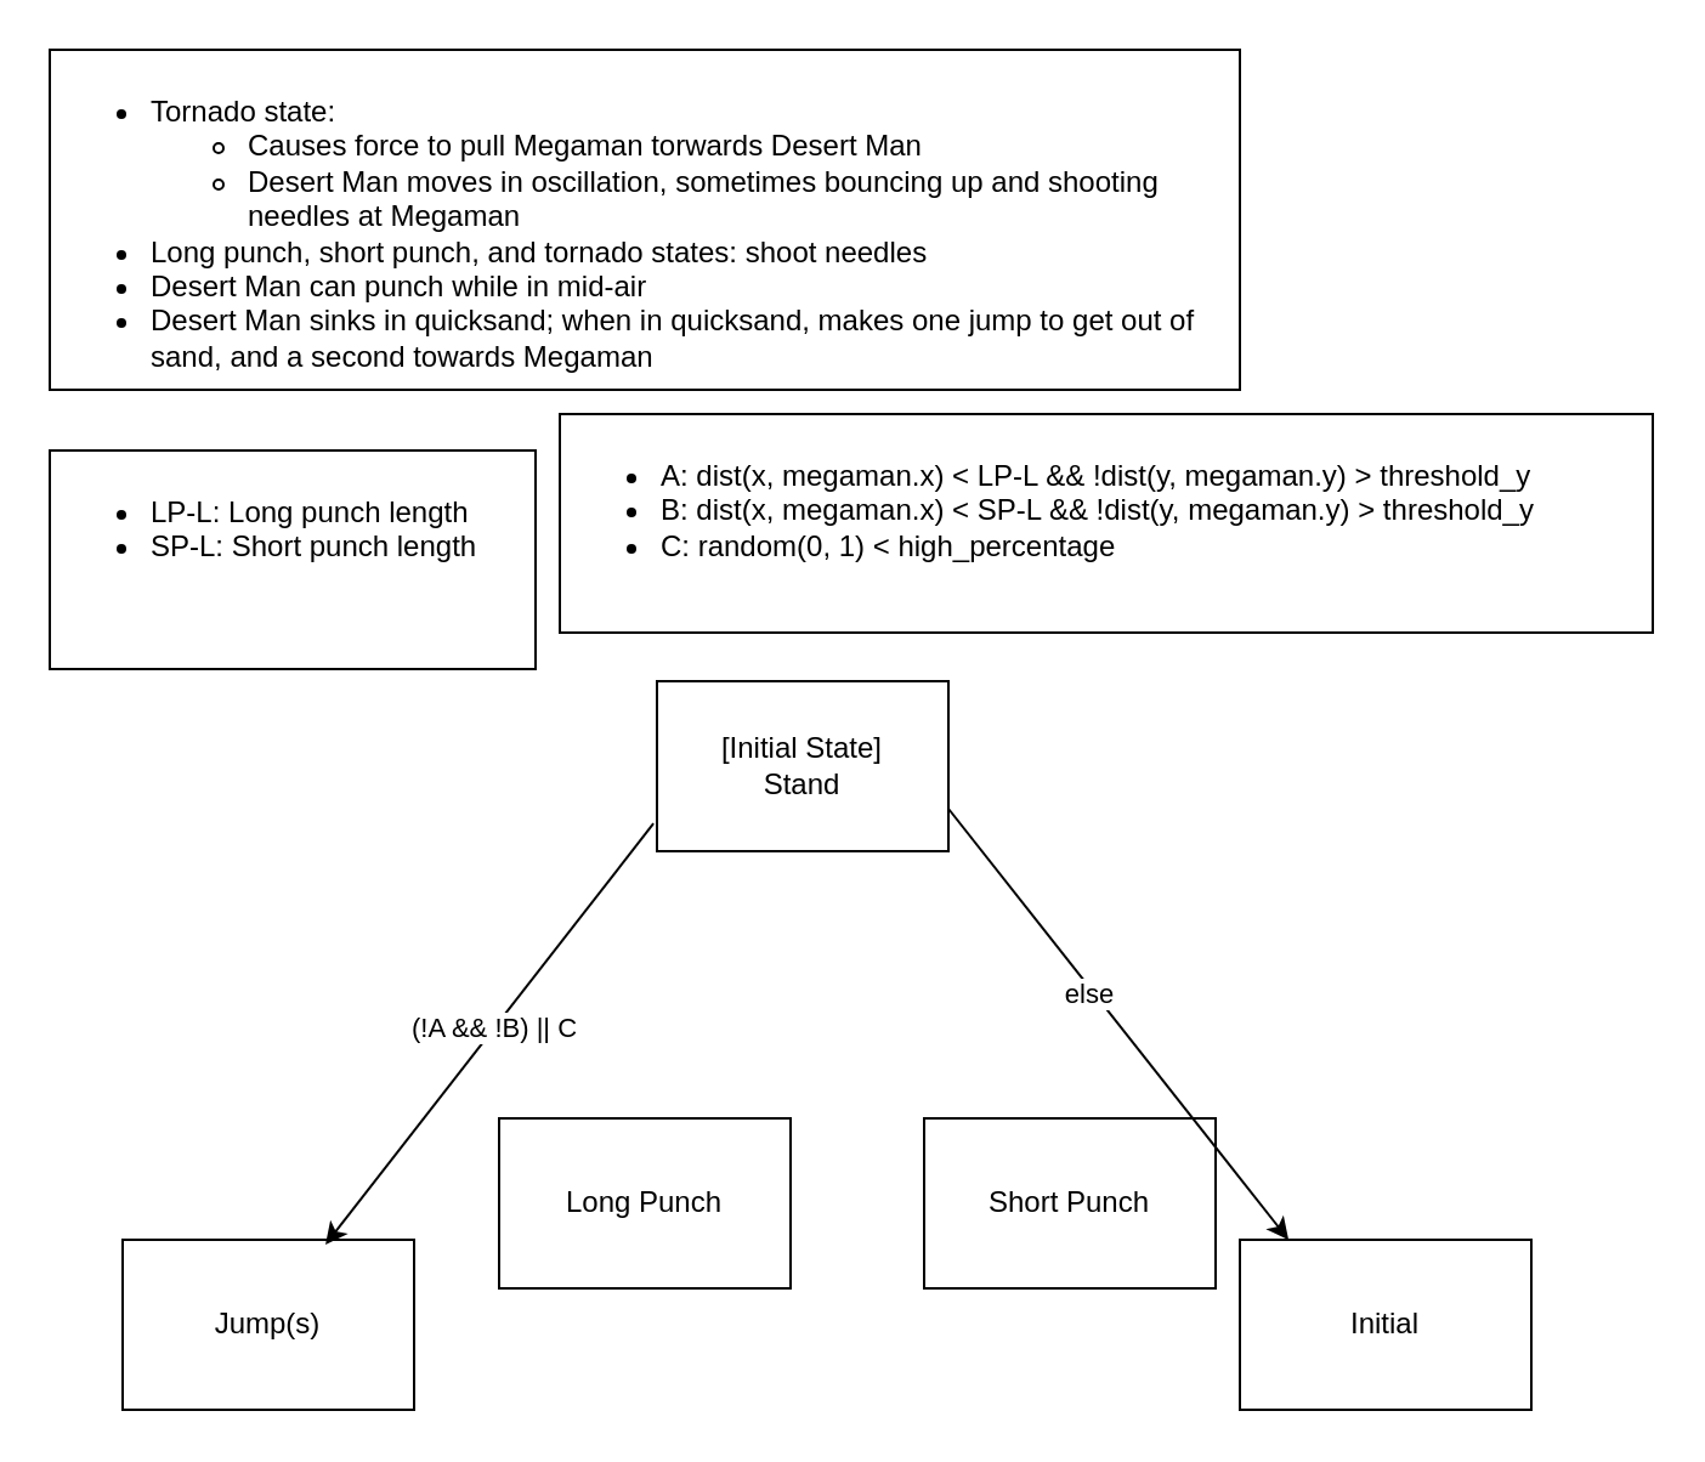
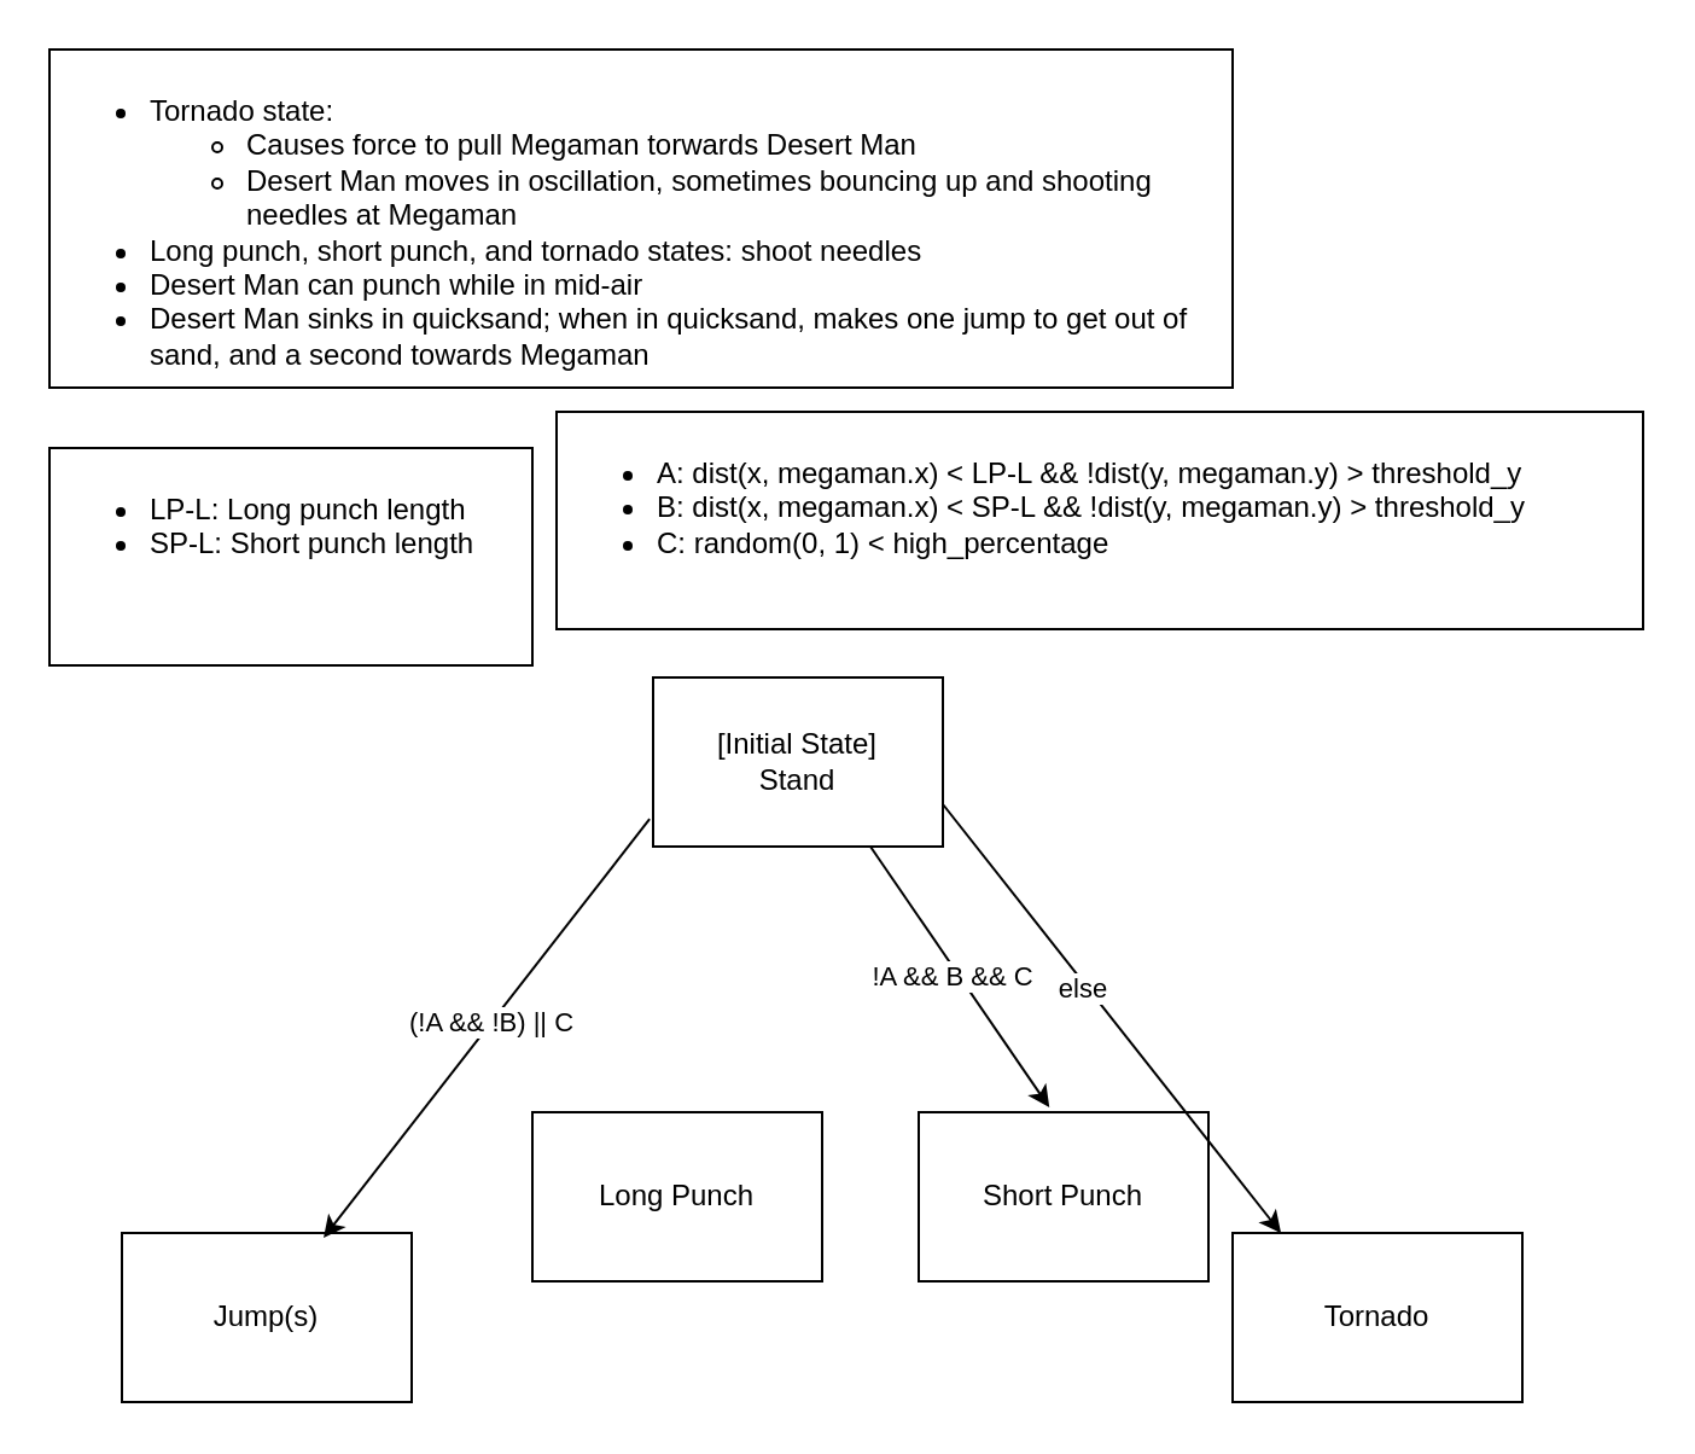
  <mxCell id="0" />
  <mxCell id="1" parent="0" />
  <mxCell id="2" value="&lt;div&gt;[Initial State]&lt;/div&gt;&lt;div&gt;Stand&lt;/div&gt;" style="text;html=1;align=center;verticalAlign=middle;whiteSpace=wrap;rounded=0;fillColor=none;strokeColor=default;" vertex="1" parent="1"><mxGeometry x="270" y="280" width="120" height="70" as="geometry" /></mxCell>
  <mxCell id="3" value="Jump(s)" style="text;html=1;align=center;verticalAlign=middle;whiteSpace=wrap;rounded=0;fillColor=none;strokeColor=default;" vertex="1" parent="1"><mxGeometry x="50" y="510" width="120" height="70" as="geometry" /></mxCell>
- <mxCell id="4" value="Long Punch" style="text;html=1;align=center;verticalAlign=middle;whiteSpace=wrap;rounded=0;fillColor=none;strokeColor=default;" vertex="1" parent="1"><mxGeometry x="205" y="460" width="120" height="70" as="geometry" /></mxCell>
- <mxCell id="5" value="Initial" style="text;html=1;align=center;verticalAlign=middle;whiteSpace=wrap;rounded=0;fillColor=none;strokeColor=default;" vertex="1" parent="1"><mxGeometry x="510" y="510" width="120" height="70" as="geometry" /></mxCell>
+ <mxCell id="4" value="Long Punch" style="text;html=1;align=center;verticalAlign=middle;whiteSpace=wrap;rounded=0;fillColor=none;strokeColor=default;" vertex="1" parent="1"><mxGeometry x="220" y="460" width="120" height="70" as="geometry" /></mxCell>
+ <mxCell id="5" value="Tornado" style="text;html=1;align=center;verticalAlign=middle;whiteSpace=wrap;rounded=0;fillColor=none;strokeColor=default;" vertex="1" parent="1"><mxGeometry x="510" y="510" width="120" height="70" as="geometry" /></mxCell>
  <mxCell id="6" value="Short Punch" style="text;html=1;align=center;verticalAlign=middle;whiteSpace=wrap;rounded=0;fillColor=none;strokeColor=default;" vertex="1" parent="1"><mxGeometry x="380" y="460" width="120" height="70" as="geometry" /></mxCell>
  <mxCell id="7" value="&lt;ul&gt;&lt;li&gt;A: dist(x, megaman.x) &amp;lt; LP-L &amp;amp;&amp;amp; !dist(y, megaman.y) &amp;gt; threshold_y&lt;/li&gt;&lt;li&gt;B: dist(x, megaman.x) &amp;lt; SP-L &amp;amp;&amp;amp; !dist(y, megaman.y) &amp;gt; threshold_y&lt;/li&gt;&lt;li&gt;C: random(0, 1) &amp;lt; high_percentage&lt;/li&gt;&lt;/ul&gt;" style="text;html=1;align=left;verticalAlign=top;whiteSpace=wrap;rounded=0;fillColor=none;strokeColor=default;" vertex="1" parent="1"><mxGeometry x="230" y="170" width="450" height="90" as="geometry" /></mxCell>
  <mxCell id="8" value="&lt;ul&gt;&lt;li&gt;LP-L: Long punch length&lt;/li&gt;&lt;li&gt;SP-L: Short punch length&lt;/li&gt;&lt;/ul&gt;" style="text;html=1;align=left;verticalAlign=top;whiteSpace=wrap;rounded=0;fillColor=none;strokeColor=default;" vertex="1" parent="1"><mxGeometry x="20" y="185" width="200" height="90" as="geometry" /></mxCell>
  <mxCell id="9" value="" style="endArrow=classic;html=1;rounded=0;exitX=-0.012;exitY=0.837;exitDx=0;exitDy=0;entryX=0.696;entryY=0.028;entryDx=0;entryDy=0;exitPerimeter=0;entryPerimeter=0;" edge="1" parent="1" source="2" target="3"><mxGeometry width="50" height="50" relative="1" as="geometry"><mxPoint x="218" y="350" as="sourcePoint" /><mxPoint x="133" y="410" as="targetPoint" /></mxGeometry></mxCell>
  <mxCell id="10" value="(!A &amp;amp;&amp;amp; !B) || C" style="edgeLabel;html=1;align=center;verticalAlign=middle;resizable=0;points=[];" vertex="1" connectable="0" parent="9"><mxGeometry x="-0.024" y="-1" relative="1" as="geometry"><mxPoint as="offset" /></mxGeometry></mxCell>
+ <mxCell id="11" value="" style="endArrow=classic;html=1;rounded=0;exitX=0.75;exitY=1;exitDx=0;exitDy=0;entryX=0.451;entryY=-0.028;entryDx=0;entryDy=0;entryPerimeter=0;" edge="1" parent="1" source="2" target="6"><mxGeometry width="50" height="50" relative="1" as="geometry"><mxPoint x="430" y="360" as="sourcePoint" /><mxPoint x="380" y="410" as="targetPoint" /></mxGeometry></mxCell>
+ <mxCell id="12" value="!A &amp;amp;&amp;amp; B &amp;amp;&amp;amp; C" style="edgeLabel;html=1;align=center;verticalAlign=middle;resizable=0;points=[];" vertex="1" connectable="0" parent="11"><mxGeometry x="-0.045" y="-3" relative="1" as="geometry"><mxPoint as="offset" /></mxGeometry></mxCell>
  <mxCell id="13" value="" style="endArrow=classic;html=1;rounded=0;exitX=1;exitY=0.75;exitDx=0;exitDy=0;entryX=0.167;entryY=0;entryDx=0;entryDy=0;entryPerimeter=0;" edge="1" parent="1" source="2" target="5"><mxGeometry width="50" height="50" relative="1" as="geometry"><mxPoint x="465" y="350" as="sourcePoint" /><mxPoint x="515" y="300" as="targetPoint" /></mxGeometry></mxCell>
  <mxCell id="14" value="else" style="edgeLabel;html=1;align=center;verticalAlign=middle;resizable=0;points=[];" vertex="1" connectable="0" parent="13"><mxGeometry x="-0.164" y="-2" relative="1" as="geometry"><mxPoint as="offset" /></mxGeometry></mxCell>
  <mxCell id="15" value="&lt;ul&gt;&lt;li&gt;Tornado state:&lt;/li&gt;&lt;ul&gt;&lt;li&gt;Causes force to pull Megaman torwards Desert Man&lt;/li&gt;&lt;li&gt;Desert Man moves in oscillation, sometimes bouncing up and shooting needles at Megaman&lt;/li&gt;&lt;/ul&gt;&lt;li&gt;Long punch, short punch, and tornado states: shoot needles&lt;/li&gt;&lt;li&gt;Desert Man can punch while in mid-air&lt;br&gt;&lt;/li&gt;&lt;li&gt;Desert Man sinks in quicksand; when in quicksand, makes one jump to get out of sand, and a second towards Megaman&lt;/li&gt;&lt;/ul&gt;" style="text;html=1;align=left;verticalAlign=top;whiteSpace=wrap;rounded=0;strokeColor=default;" vertex="1" parent="1"><mxGeometry x="20" width="490" height="140" as="geometry" y="20" /></mxCell>
